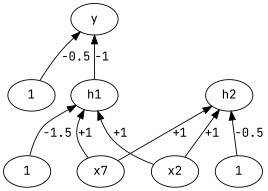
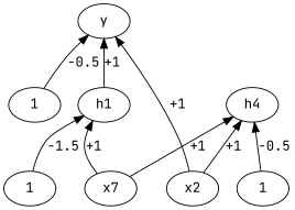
  digraph {
    fontname="JetBrains Mono"
    rankdir=BT
    node [fontname="JetBrains Mono"]
    edge [fontname="JetBrains Mono"]
    n1 [label=1]
    y
    h1
    n4 [label=1]
    n5 [label=x7]
-   h2
+   h2 [label=h4]
    x2
    n8 [label=1]
    n1 -> y [label=-0.5]
-   h1 -> y [label=-1]
+   h1 -> y [label="+1"]
    n4 -> h1 [label=-1.5]
    n5 -> h1 [label="+1"]
    n5 -> h2 [label="+1"]
-   x2 -> h1 [label="+1"]
+   x2 -> y [label="+1"]
    x2 -> h2 [label="+1"]
    n8 -> h2 [label=-0.5]
  }
